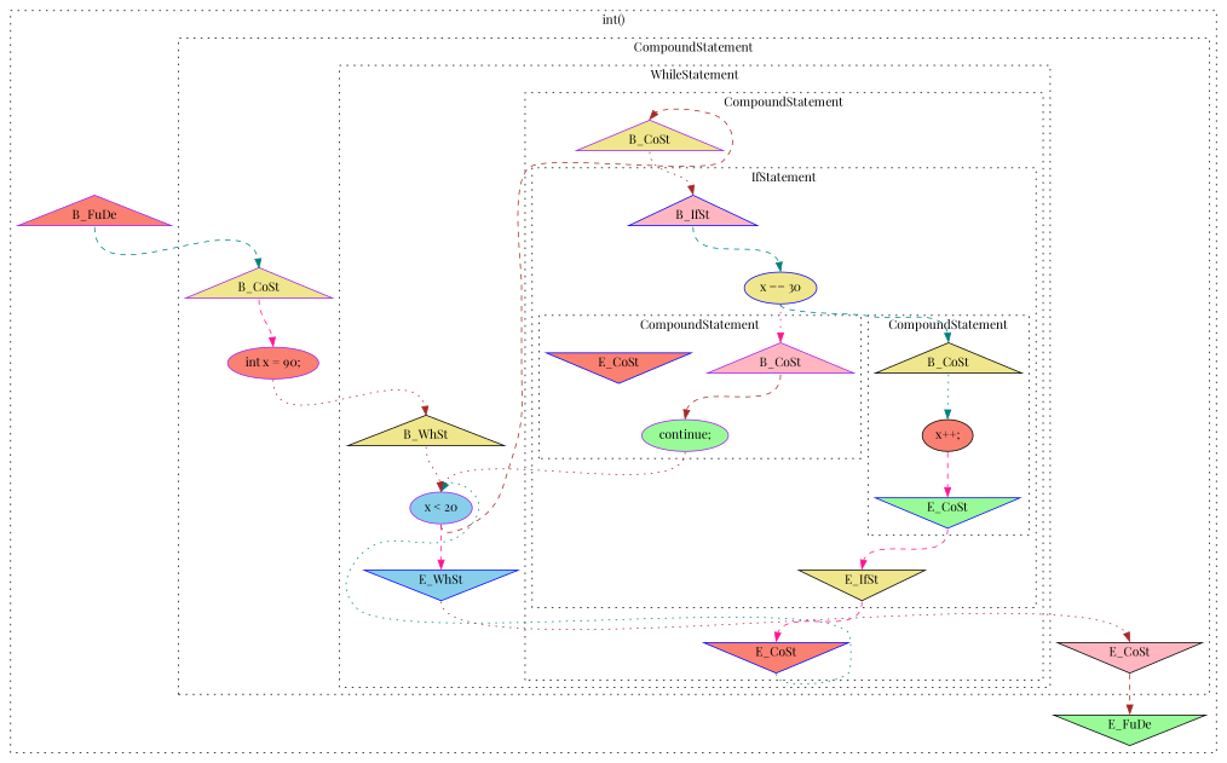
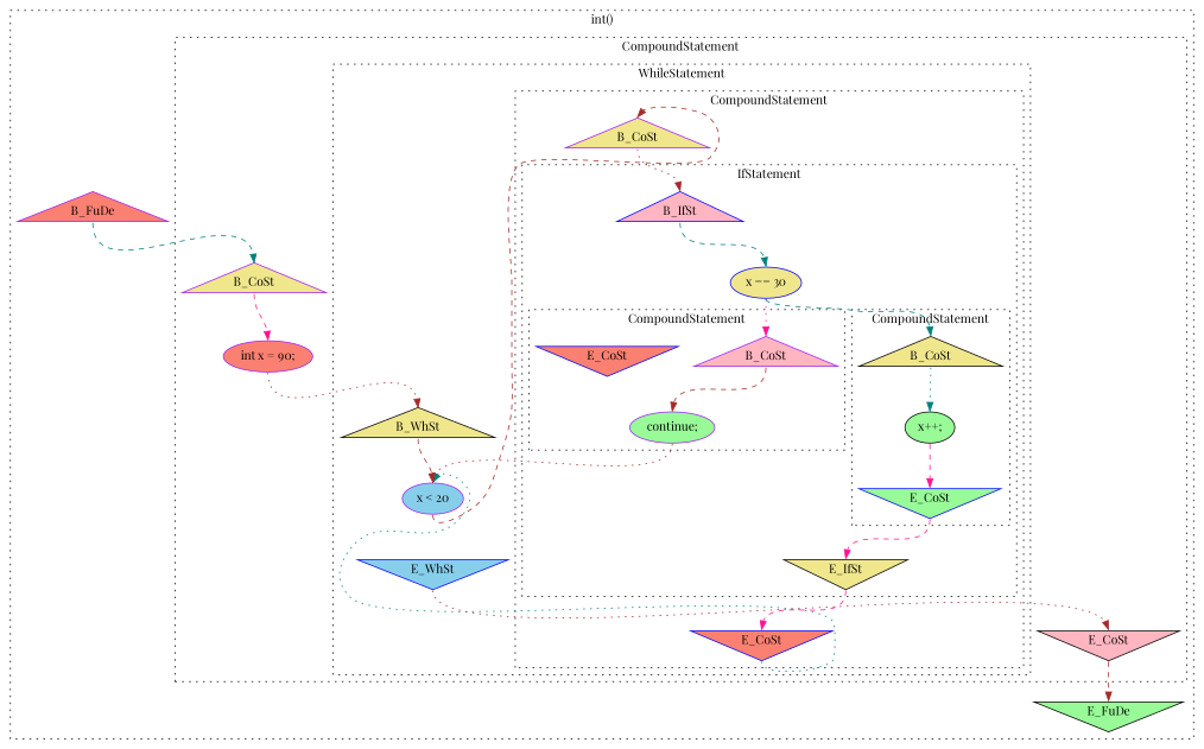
  digraph {
    compound=true
    fontname="Playfair Display"
    node [color=purple fillcolor=khaki fontname="Playfair Display" shape=triangle style=filled]
    edge [color=brown fontname="Playfair Display" headport=n style=dashed tailport=s weight=8]
    n1 [fillcolor=lightpink label=B_CoSt]
    n2 [color=blue fillcolor=salmon label=E_CoSt shape=invtriangle]
    n3 [fillcolor=palegreen label="continue;" shape=""]
    n4 [color=black label=B_CoSt]
    n5 [color=blue fillcolor=palegreen label=E_CoSt shape=invtriangle]
-   n6 [color=black fillcolor=salmon label="x++;" shape=""]
+   n6 [color=black fillcolor=palegreen label="x++;" shape=""]
    n7 [color=blue fillcolor=lightpink label=B_IfSt]
    n8 [color=black label=E_IfSt shape=invtriangle]
    n9 [color=blue label="x == 30" shape=""]
    n10 [label=B_CoSt]
    n11 [color=blue fillcolor=salmon label=E_CoSt shape=invtriangle]
    n12 [color=black label=B_WhSt]
    n13 [color=blue fillcolor=skyblue label=E_WhSt shape=invtriangle]
    n14 [fillcolor=skyblue label="x < 20" shape=""]
    n15 [label=B_CoSt]
    n16 [color=black fillcolor=lightpink label=E_CoSt shape=invtriangle]
    n17 [fillcolor=salmon label="int x = 90;" shape=""]
    n18 [fillcolor=salmon label=B_FuDe]
    n19 [color=black fillcolor=palegreen label=E_FuDe shape=invtriangle]
    subgraph cluster_1 {
      label="int()"
      style=dotted
      n18
      n19
      subgraph cluster_2 {
        label=CompoundStatement
        style=dotted
        n15
        n16
        n17
        subgraph cluster_3 {
          label=WhileStatement
          style=dotted
          n12
          n13
          n14
          subgraph cluster_4 {
            label=CompoundStatement
            style=dotted
            n10
            n11
            subgraph cluster_5 {
              label=IfStatement
              style=dotted
              n7
              n8
              n9
              subgraph cluster_6 {
                label=CompoundStatement
                style=dotted
                n1
                n2
                n3
              }
              subgraph cluster_7 {
                label=CompoundStatement
                style=dotted
                n4
                n5
                n6
              }
            }
          }
        }
      }
    }
    n1 -> n3
    n3 -> n14 [style=dotted]
    n4 -> n6 [color=teal style=dotted]
    n5 -> n8 [color=deeppink]
    n6 -> n5 [color=deeppink]
    n7 -> n9 [color=teal]
    n8 -> n11 [color=deeppink]
    n9 -> n1 [color=deeppink style=dotted]
    n9 -> n4 [color=teal]
    n10 -> n7 [style=dotted]
    n11 -> n14 [color=teal style=dotted]
-   n12 -> n14 [style=dotted]
+   n12 -> n14
    n13 -> n16 [style=dotted]
    n14 -> n10
-   n14 -> n13 [color=deeppink]
    n15 -> n17 [color=deeppink]
    n16 -> n19
    n17 -> n12 [style=dotted]
    n18 -> n15 [color=teal]
  }
